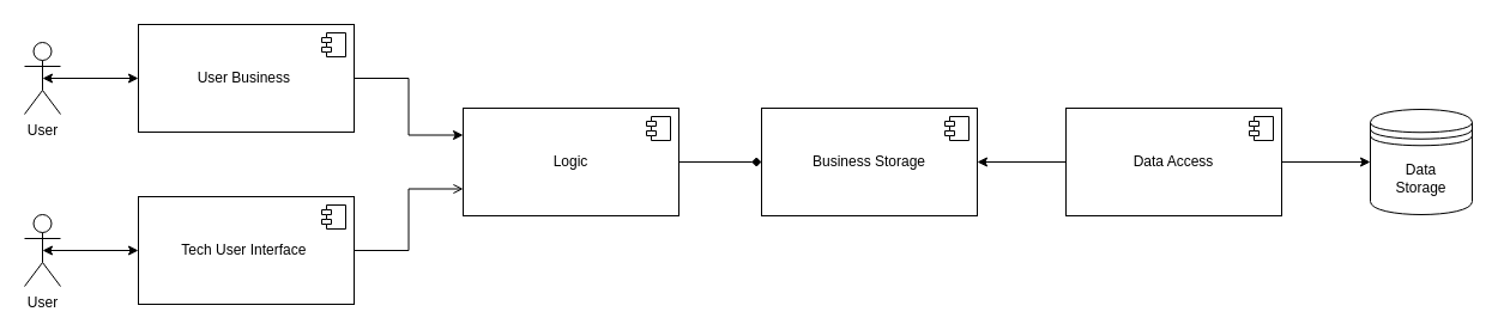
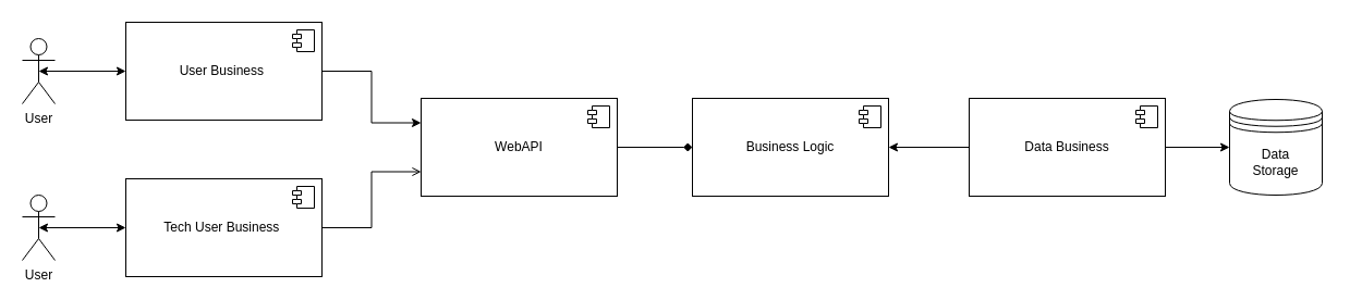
  <mxCell id="0" />
  <mxCell id="1" parent="0" />
- <mxCell id="2" value="Business Storage" style="html=1;dropTarget=0;whiteSpace=wrap;" parent="1" vertex="1"><mxGeometry x="635" y="90" width="180" height="90" as="geometry" /></mxCell>
+ <mxCell id="2" value="Business Logic" style="html=1;dropTarget=0;whiteSpace=wrap;" parent="1" vertex="1"><mxGeometry x="635" y="90" width="180" height="90" as="geometry" /></mxCell>
  <mxCell id="3" value="" style="shape=module;jettyWidth=8;jettyHeight=4;" parent="2" vertex="1"><mxGeometry x="1" width="20" height="20" relative="1" as="geometry"><mxPoint x="-27" y="7" as="offset" /></mxGeometry></mxCell>
- <mxCell id="4" value="Data Access" style="html=1;dropTarget=0;whiteSpace=wrap;" parent="1" vertex="1"><mxGeometry x="889" y="90" width="180" height="90" as="geometry" /></mxCell>
+ <mxCell id="4" value="Data Business" style="html=1;dropTarget=0;whiteSpace=wrap;" parent="1" vertex="1"><mxGeometry x="889" y="90" width="180" height="90" as="geometry" /></mxCell>
  <mxCell id="5" value="" style="shape=module;jettyWidth=8;jettyHeight=4;" parent="4" vertex="1"><mxGeometry x="1" width="20" height="20" relative="1" as="geometry"><mxPoint x="-27" y="7" as="offset" /></mxGeometry></mxCell>
  <mxCell id="6" value="" style="endArrow=classic;html=1;rounded=0;entryX=1;entryY=0.5;entryDx=0;entryDy=0;exitX=0;exitY=0.5;exitDx=0;exitDy=0;edgeStyle=orthogonalEdgeStyle;" parent="1" source="4" target="2" edge="1"><mxGeometry width="50" height="50" relative="1" as="geometry"><mxPoint x="709" y="235" as="sourcePoint" /><mxPoint x="759" y="185" as="targetPoint" /></mxGeometry></mxCell>
- <mxCell id="7" value="Tech User Interface&amp;nbsp;" style="html=1;dropTarget=0;whiteSpace=wrap;" parent="1" vertex="1"><mxGeometry x="115" y="164" width="180" height="90" as="geometry" /></mxCell>
+ <mxCell id="7" value="Tech User Business&amp;nbsp;" style="html=1;dropTarget=0;whiteSpace=wrap;" parent="1" vertex="1"><mxGeometry x="115" y="164" width="180" height="90" as="geometry" /></mxCell>
  <mxCell id="8" value="" style="shape=module;jettyWidth=8;jettyHeight=4;" parent="7" vertex="1"><mxGeometry x="1" width="20" height="20" relative="1" as="geometry"><mxPoint x="-27" y="7" as="offset" /></mxGeometry></mxCell>
  <mxCell id="9" value="User" style="shape=umlActor;verticalLabelPosition=bottom;verticalAlign=top;html=1;outlineConnect=0;" parent="1" vertex="1"><mxGeometry x="20" y="179" width="30" height="60" as="geometry" /></mxCell>
  <mxCell id="10" value="" style="endArrow=classic;startArrow=classic;html=1;rounded=0;entryX=0;entryY=0.5;entryDx=0;entryDy=0;exitX=0.5;exitY=0.5;exitDx=0;exitDy=0;exitPerimeter=0;" parent="1" source="9" target="7" edge="1"><mxGeometry width="50" height="50" relative="1" as="geometry"><mxPoint x="448" y="153" as="sourcePoint" /><mxPoint x="498" y="103" as="targetPoint" /></mxGeometry></mxCell>
- <mxCell id="11" value="Data&lt;br&gt;Storage" style="shape=datastore;whiteSpace=wrap;html=1;" parent="1" vertex="1"><mxGeometry x="1143" y="91" width="85" height="88" as="geometry" /></mxCell>
+ <mxCell id="11" value="Data&lt;br&gt;Storage" style="shape=datastore;whiteSpace=wrap;html=1;" parent="1" vertex="1"><mxGeometry x="1128" y="91" width="85" height="88" as="geometry" /></mxCell>
  <mxCell id="12" value="" style="endArrow=classic;html=1;rounded=0;entryX=0;entryY=0.5;entryDx=0;entryDy=0;exitX=1;exitY=0.5;exitDx=0;exitDy=0;" parent="1" source="4" target="11" edge="1"><mxGeometry width="50" height="50" relative="1" as="geometry"><mxPoint x="580" y="145" as="sourcePoint" /><mxPoint x="645" y="145" as="targetPoint" /></mxGeometry></mxCell>
  <mxCell id="13" value="User Business&amp;nbsp;" style="html=1;dropTarget=0;whiteSpace=wrap;" vertex="1" parent="1"><mxGeometry x="115" y="20" width="180" height="90" as="geometry" /></mxCell>
  <mxCell id="14" value="" style="shape=module;jettyWidth=8;jettyHeight=4;" vertex="1" parent="13"><mxGeometry x="1" width="20" height="20" relative="1" as="geometry"><mxPoint x="-27" y="7" as="offset" /></mxGeometry></mxCell>
- <mxCell id="15" value="Logic" style="html=1;dropTarget=0;whiteSpace=wrap;" vertex="1" parent="1"><mxGeometry x="386" y="90" width="180" height="90" as="geometry" /></mxCell>
+ <mxCell id="15" value="WebAPI" style="html=1;dropTarget=0;whiteSpace=wrap;" vertex="1" parent="1"><mxGeometry x="386" y="90" width="180" height="90" as="geometry" /></mxCell>
  <mxCell id="16" value="" style="shape=module;jettyWidth=8;jettyHeight=4;" vertex="1" parent="15"><mxGeometry x="1" width="20" height="20" relative="1" as="geometry"><mxPoint x="-27" y="7" as="offset" /></mxGeometry></mxCell>
  <mxCell id="17" value="" style="endArrow=diamond;html=1;rounded=0;exitX=1;exitY=0.5;exitDx=0;exitDy=0;entryX=0;entryY=0.5;entryDx=0;entryDy=0;" edge="1" parent="1" source="15" target="2"><mxGeometry width="50" height="50" relative="1" as="geometry"><mxPoint x="490" y="262" as="sourcePoint" /><mxPoint x="540" y="212" as="targetPoint" /></mxGeometry></mxCell>
  <mxCell id="18" value="" style="endArrow=open;html=1;rounded=0;entryX=0;entryY=0.75;entryDx=0;entryDy=0;exitX=1;exitY=0.5;exitDx=0;exitDy=0;edgeStyle=orthogonalEdgeStyle;" edge="1" parent="1" source="7" target="15"><mxGeometry width="50" height="50" relative="1" as="geometry"><mxPoint x="271" y="364" as="sourcePoint" /><mxPoint x="321" y="314" as="targetPoint" /></mxGeometry></mxCell>
  <mxCell id="19" value="" style="endArrow=classic;html=1;rounded=0;entryX=0;entryY=0.25;entryDx=0;entryDy=0;exitX=1;exitY=0.5;exitDx=0;exitDy=0;edgeStyle=orthogonalEdgeStyle;" edge="1" parent="1" source="13" target="15"><mxGeometry width="50" height="50" relative="1" as="geometry"><mxPoint x="343" y="58" as="sourcePoint" /><mxPoint x="393" y="8" as="targetPoint" /></mxGeometry></mxCell>
  <mxCell id="20" value="User" style="shape=umlActor;verticalLabelPosition=bottom;verticalAlign=top;html=1;outlineConnect=0;" vertex="1" parent="1"><mxGeometry x="20" y="35" width="30" height="60" as="geometry" /></mxCell>
  <mxCell id="21" value="" style="endArrow=classic;startArrow=classic;html=1;rounded=0;entryX=0;entryY=0.5;entryDx=0;entryDy=0;exitX=0.5;exitY=0.5;exitDx=0;exitDy=0;exitPerimeter=0;" edge="1" parent="1" source="20" target="13"><mxGeometry width="50" height="50" relative="1" as="geometry"><mxPoint x="425" y="18" as="sourcePoint" /><mxPoint x="92" y="74" as="targetPoint" /></mxGeometry></mxCell>
